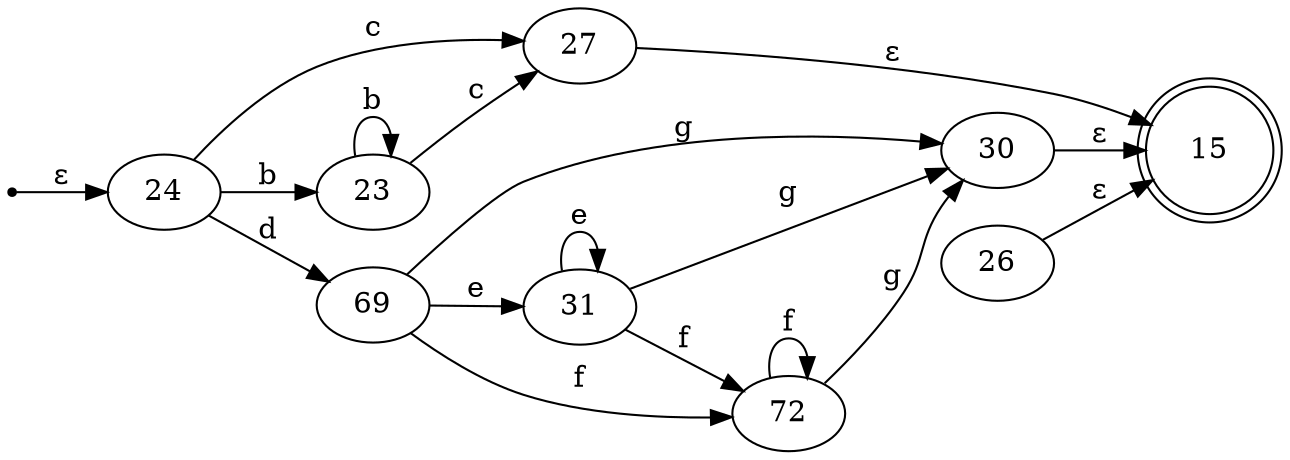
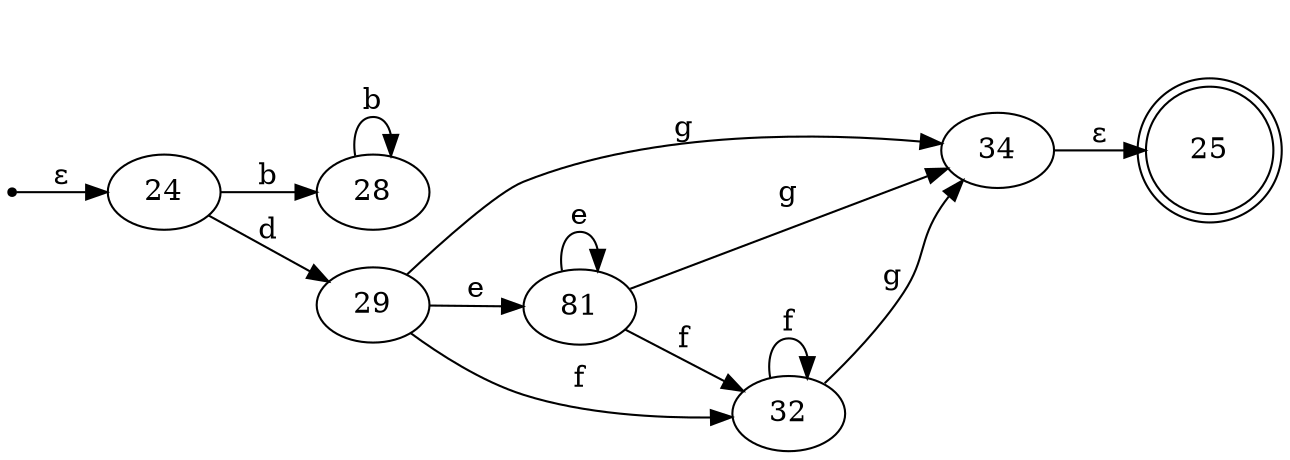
  digraph {
    rankdir=LR
    start [shape=point]
    24
-   27
-   28 [label=23]
-   29 [label=69]
-   25 [shape=doublecircle label=15]
-   26
-   30
-   31
-   32 [label=72]
+   28
+   29
+   25 [shape=doublecircle]
+   30 [label=34]
+   31 [label=81]
+   32
    start -> 24 [label="ε"]
-   24 -> 27 [label=c]
    24 -> 28 [label=b]
    24 -> 29 [label=d]
-   27 -> 25 [label="ε"]
-   28 -> 27 [label=c]
    28 -> 28 [label=b]
    29 -> 30 [label=g]
    29 -> 31 [label=e]
    29 -> 32 [label=f]
-   26 -> 25 [label="ε"]
    30 -> 25 [label="ε"]
    31 -> 30 [label=g]
    31 -> 31 [label=e]
    31 -> 32 [label=f]
    32 -> 30 [label=g]
    32 -> 32 [label=f]
  }
